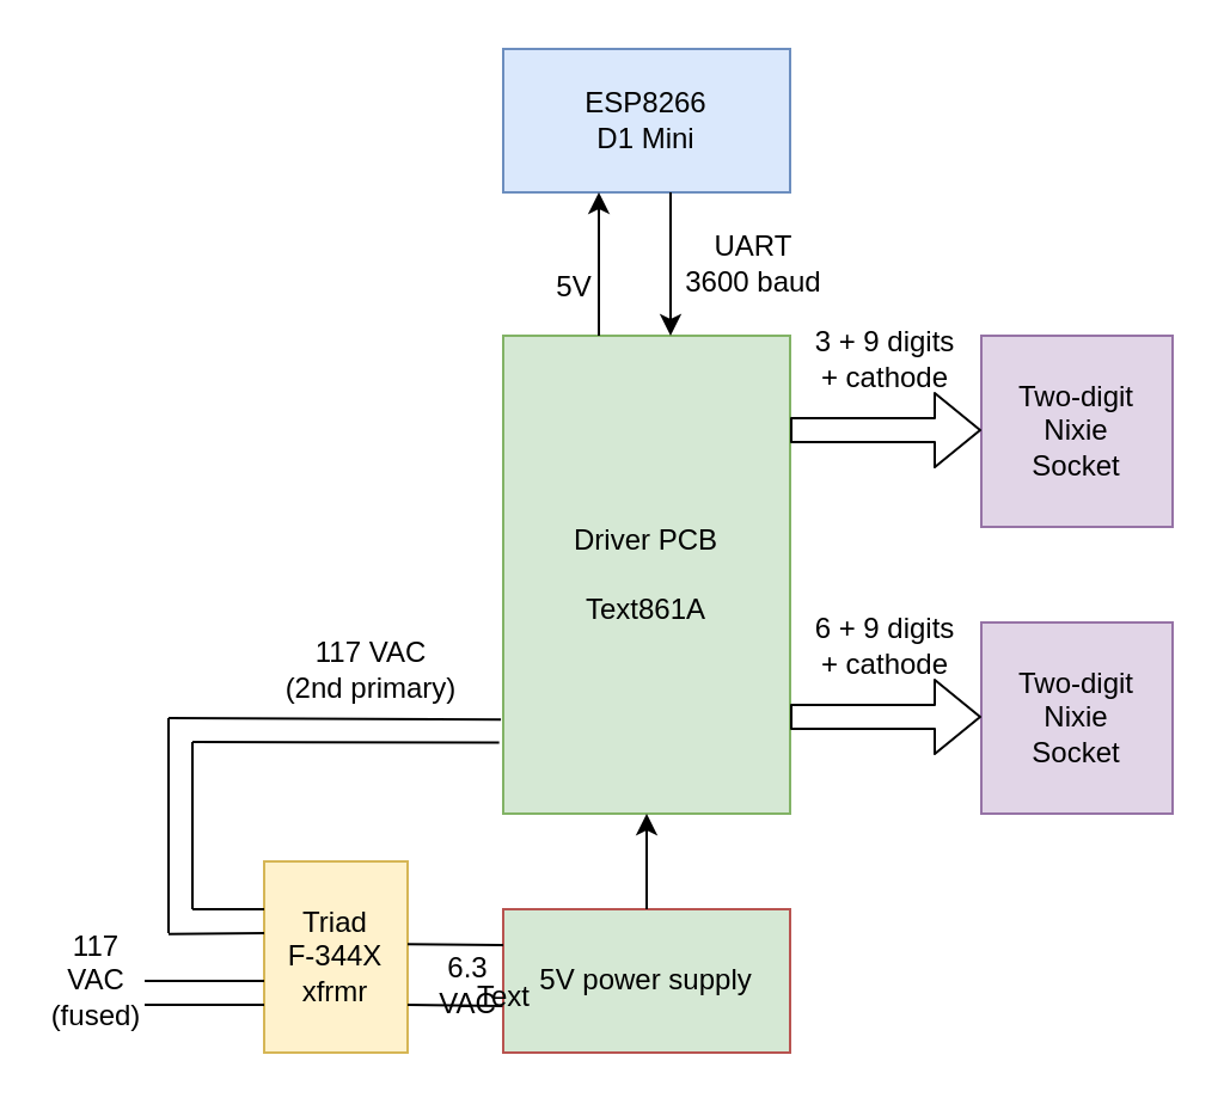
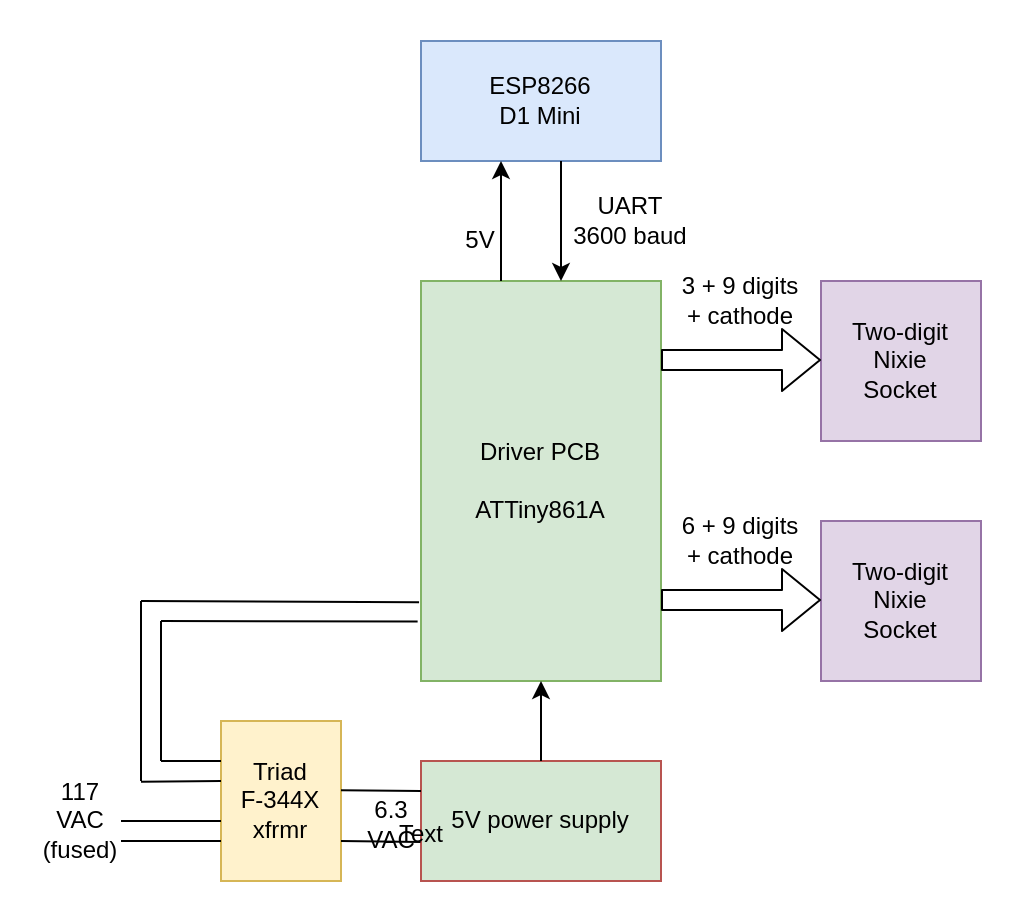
  <mxCell id="0" />
  <mxCell id="1" parent="0" />
- <mxCell id="2" value="Driver PCB&lt;br&gt;&lt;br&gt;Text861A" style="rounded=0;whiteSpace=wrap;html=1;fillColor=#d5e8d4;strokeColor=#82b366;" vertex="1" parent="1"><mxGeometry x="210" y="140" width="120" height="200" as="geometry" /></mxCell>
+ <mxCell id="2" value="Driver PCB&lt;br&gt;&lt;br&gt;ATTiny861A" style="rounded=0;whiteSpace=wrap;html=1;fillColor=#d5e8d4;strokeColor=#82b366;" vertex="1" parent="1"><mxGeometry x="210" y="140" width="120" height="200" as="geometry" /></mxCell>
  <mxCell id="3" value="Two-digit&lt;br&gt;Nixie&lt;br&gt;Socket" style="rounded=0;whiteSpace=wrap;html=1;fillColor=#e1d5e7;strokeColor=#9673a6;" vertex="1" parent="1"><mxGeometry x="410" y="140" width="80" height="80" as="geometry" /></mxCell>
  <mxCell id="4" value="Two-digit&lt;br&gt;Nixie&lt;br&gt;Socket" style="rounded=0;whiteSpace=wrap;html=1;fillColor=#e1d5e7;strokeColor=#9673a6;" vertex="1" parent="1"><mxGeometry x="410" y="260" width="80" height="80" as="geometry" /></mxCell>
  <mxCell id="5" value="" style="shape=flexArrow;endArrow=classic;html=1;" edge="1" parent="1"><mxGeometry width="50" height="50" relative="1" as="geometry"><mxPoint x="330" y="179.5" as="sourcePoint" /><mxPoint x="410" y="179.5" as="targetPoint" /></mxGeometry></mxCell>
  <mxCell id="6" value="" style="shape=flexArrow;endArrow=classic;html=1;" edge="1" parent="1"><mxGeometry width="50" height="50" relative="1" as="geometry"><mxPoint x="330" y="299.5" as="sourcePoint" /><mxPoint x="410" y="299.5" as="targetPoint" /></mxGeometry></mxCell>
  <mxCell id="7" value="ESP8266&lt;br&gt;D1 Mini" style="rounded=0;whiteSpace=wrap;html=1;fillColor=#dae8fc;strokeColor=#6c8ebf;" vertex="1" parent="1"><mxGeometry x="210" y="20" width="120" height="60" as="geometry" /></mxCell>
  <mxCell id="8" value="" style="endArrow=classic;html=1;" edge="1" parent="1"><mxGeometry width="50" height="50" relative="1" as="geometry"><mxPoint x="280" y="80" as="sourcePoint" /><mxPoint x="280" y="140" as="targetPoint" /></mxGeometry></mxCell>
  <mxCell id="9" value="UART&lt;br&gt;3600 baud" style="text;html=1;strokeColor=none;fillColor=none;align=center;verticalAlign=middle;whiteSpace=wrap;rounded=0;" vertex="1" parent="1"><mxGeometry x="270" y="100" width="90" height="20" as="geometry" /></mxCell>
  <mxCell id="10" value="3 + 9 digits&lt;br&gt;+ cathode" style="text;html=1;strokeColor=none;fillColor=none;align=center;verticalAlign=middle;whiteSpace=wrap;rounded=0;" vertex="1" parent="1"><mxGeometry x="330" y="140" width="80" height="20" as="geometry" /></mxCell>
  <mxCell id="11" value="6 + 9 digits&lt;br&gt;+ cathode" style="text;html=1;strokeColor=none;fillColor=none;align=center;verticalAlign=middle;whiteSpace=wrap;rounded=0;" vertex="1" parent="1"><mxGeometry x="330" y="260" width="80" height="20" as="geometry" /></mxCell>
  <mxCell id="12" value="5V power supply" style="rounded=0;whiteSpace=wrap;html=1;fillColor=#d5e8d4;strokeColor=#b85450;" vertex="1" parent="1"><mxGeometry x="210" y="380" width="120" height="60" as="geometry" /></mxCell>
  <mxCell id="13" value="" style="endArrow=classic;html=1;" edge="1" parent="1"><mxGeometry width="50" height="50" relative="1" as="geometry"><mxPoint x="250" y="140" as="sourcePoint" /><mxPoint x="250" y="80" as="targetPoint" /></mxGeometry></mxCell>
  <mxCell id="14" value="5V" style="text;html=1;strokeColor=none;fillColor=none;align=center;verticalAlign=middle;whiteSpace=wrap;rounded=0;" vertex="1" parent="1"><mxGeometry x="220" y="110" width="40" height="20" as="geometry" /></mxCell>
  <mxCell id="15" value="" style="endArrow=classic;html=1;" edge="1" parent="1"><mxGeometry width="50" height="50" relative="1" as="geometry"><mxPoint x="270" y="380" as="sourcePoint" /><mxPoint x="270" y="340" as="targetPoint" /></mxGeometry></mxCell>
  <mxCell id="16" value="Triad&lt;br&gt;F-344X&lt;br&gt;xfrmr" style="rounded=0;whiteSpace=wrap;html=1;fillColor=#fff2cc;strokeColor=#d6b656;" vertex="1" parent="1"><mxGeometry x="110" y="360" width="60" height="80" as="geometry" /></mxCell>
  <mxCell id="17" value="" style="endArrow=none;html=1;entryX=0;entryY=0.25;entryDx=0;entryDy=0;" edge="1" parent="1" target="12"><mxGeometry width="50" height="50" relative="1" as="geometry"><mxPoint x="170" y="394.66" as="sourcePoint" /><mxPoint x="200" y="394.66" as="targetPoint" /></mxGeometry></mxCell>
  <mxCell id="18" value="" style="endArrow=none;html=1;entryX=-0.002;entryY=0.675;entryDx=0;entryDy=0;entryPerimeter=0;" edge="1" parent="1" target="12"><mxGeometry width="50" height="50" relative="1" as="geometry"><mxPoint x="170" y="420" as="sourcePoint" /><mxPoint x="200" y="420" as="targetPoint" /></mxGeometry></mxCell>
  <mxCell id="19" value="6.3 &lt;br&gt;VAC" style="text;html=1;strokeColor=none;fillColor=none;align=center;verticalAlign=middle;whiteSpace=wrap;rounded=0;" vertex="1" parent="1"><mxGeometry x="161" y="397" width="69" height="30" as="geometry" /></mxCell>
  <mxCell id="20" value="Text" style="text;html=1;align=center;verticalAlign=middle;resizable=0;points=[];autosize=1;" vertex="1" parent="19"><mxGeometry x="29" y="10" width="40" height="20" as="geometry" /></mxCell>
  <mxCell id="21" value="" style="endArrow=none;html=1;" edge="1" parent="1"><mxGeometry width="50" height="50" relative="1" as="geometry"><mxPoint x="80" y="380" as="sourcePoint" /><mxPoint x="110" y="380" as="targetPoint" /></mxGeometry></mxCell>
  <mxCell id="22" value="" style="endArrow=none;html=1;" edge="1" parent="1"><mxGeometry width="50" height="50" relative="1" as="geometry"><mxPoint x="80" y="380" as="sourcePoint" /><mxPoint x="80" y="310" as="targetPoint" /></mxGeometry></mxCell>
  <mxCell id="23" value="" style="endArrow=none;html=1;" edge="1" parent="1"><mxGeometry width="50" height="50" relative="1" as="geometry"><mxPoint x="70" y="390.34" as="sourcePoint" /><mxPoint x="110" y="390" as="targetPoint" /></mxGeometry></mxCell>
  <mxCell id="24" value="" style="endArrow=none;html=1;" edge="1" parent="1"><mxGeometry width="50" height="50" relative="1" as="geometry"><mxPoint x="70" y="390" as="sourcePoint" /><mxPoint x="70" y="300" as="targetPoint" /></mxGeometry></mxCell>
  <mxCell id="25" value="" style="endArrow=none;html=1;entryX=-0.014;entryY=0.851;entryDx=0;entryDy=0;entryPerimeter=0;" edge="1" parent="1" target="2"><mxGeometry width="50" height="50" relative="1" as="geometry"><mxPoint x="80" y="310" as="sourcePoint" /><mxPoint x="130" y="260" as="targetPoint" /></mxGeometry></mxCell>
  <mxCell id="26" value="" style="endArrow=none;html=1;entryX=-0.008;entryY=0.803;entryDx=0;entryDy=0;entryPerimeter=0;" edge="1" parent="1" target="2"><mxGeometry width="50" height="50" relative="1" as="geometry"><mxPoint x="70" y="300" as="sourcePoint" /><mxPoint x="120" y="250" as="targetPoint" /></mxGeometry></mxCell>
  <mxCell id="27" value="" style="endArrow=none;html=1;" edge="1" parent="1"><mxGeometry width="50" height="50" relative="1" as="geometry"><mxPoint x="60" y="410" as="sourcePoint" /><mxPoint x="110" y="410" as="targetPoint" /></mxGeometry></mxCell>
  <mxCell id="28" value="" style="endArrow=none;html=1;" edge="1" parent="1"><mxGeometry width="50" height="50" relative="1" as="geometry"><mxPoint x="60" y="420" as="sourcePoint" /><mxPoint x="110" y="420" as="targetPoint" /></mxGeometry></mxCell>
  <mxCell id="29" value="117&lt;br&gt;VAC&lt;br&gt;(fused)" style="text;html=1;strokeColor=none;fillColor=none;align=center;verticalAlign=middle;whiteSpace=wrap;rounded=0;" vertex="1" parent="1"><mxGeometry x="20" y="400" width="40" height="20" as="geometry" /></mxCell>
- <mxCell id="30" value="117 VAC&lt;br&gt;(2nd primary)" style="text;html=1;strokeColor=none;fillColor=none;align=center;verticalAlign=middle;whiteSpace=wrap;rounded=0;" vertex="1" parent="1"><mxGeometry x="110" y="270" width="90" height="20" as="geometry" /></mxCell>
